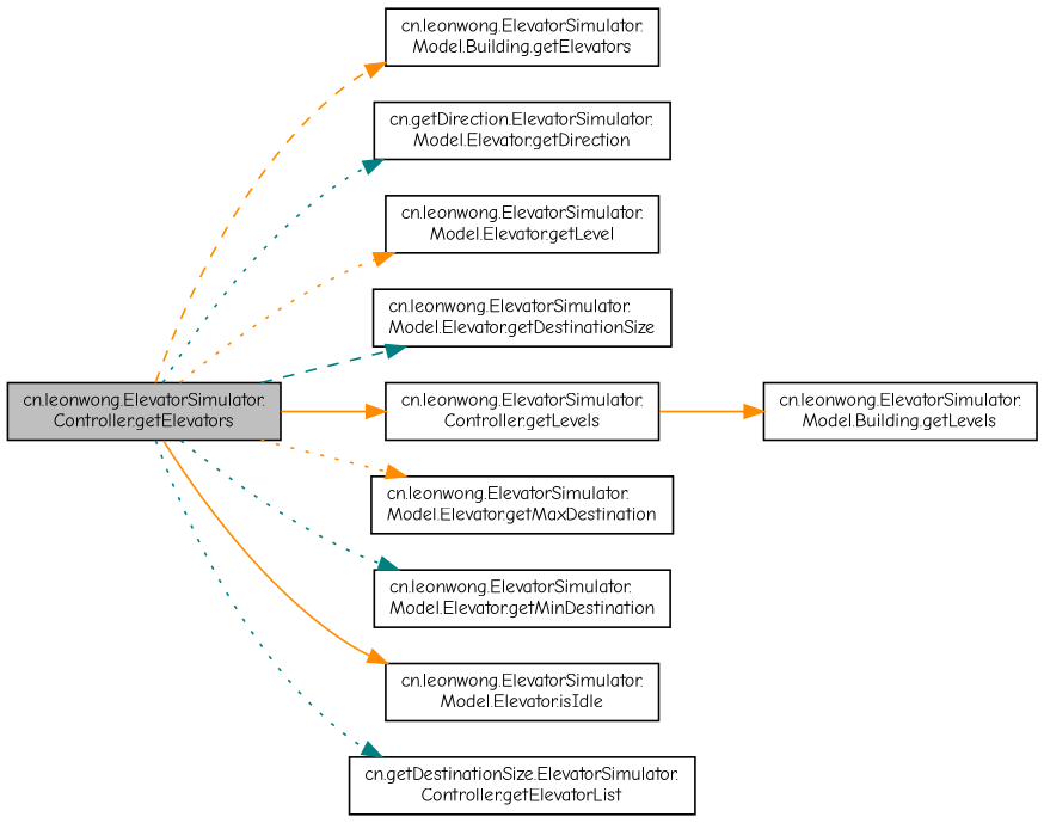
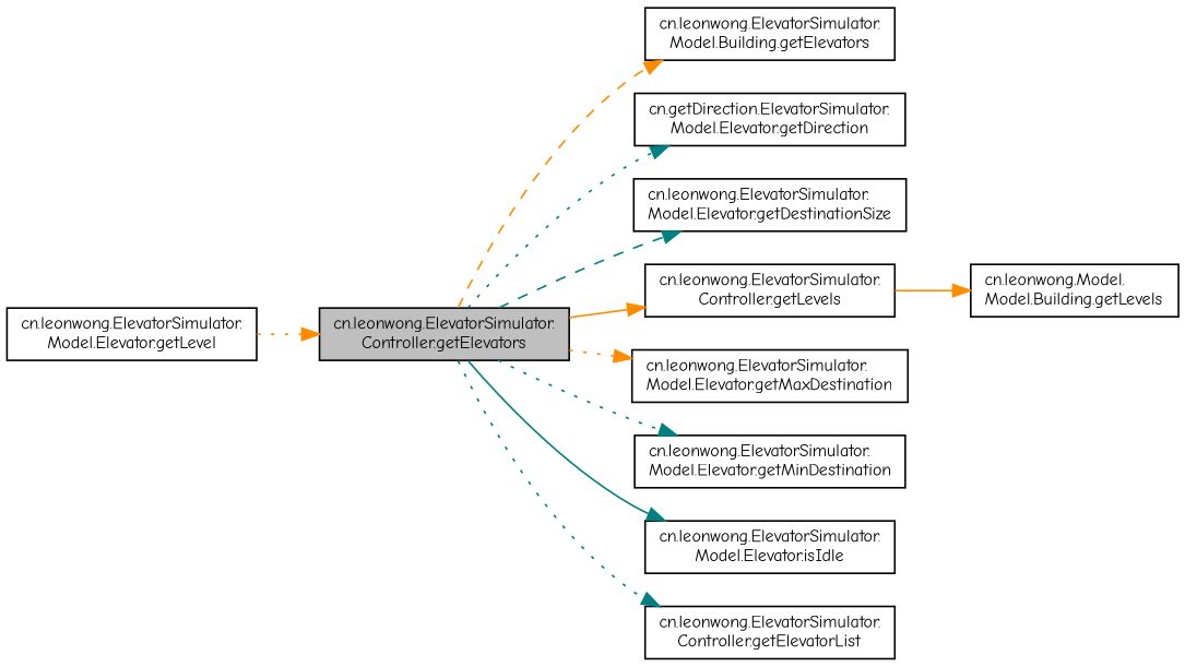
  digraph {
    fontname="Comic Neue"
    rankdir=LR
    node [color=black fillcolor=white fontname="Comic Neue" fontsize=10 shape=record style=filled]
    edge [color=darkorange fontname="Comic Neue" fontsize=10 labelfontname=Helvetica labelfontsize=10 style=dotted]
    n1 [fillcolor=grey75 fontcolor=black height=0.2 label="cn.leonwong.ElevatorSimulator.\lController.getElevators" width=0.4]
    n2 [height=0.2 label="cn.leonwong.ElevatorSimulator.\lModel.Building.getElevators" width=0.4]
    n3 [height=0.2 label="cn.getDirection.ElevatorSimulator.\lModel.Elevator.getDirection" width=0.4]
    n4 [height=0.2 label="cn.leonwong.ElevatorSimulator.\lModel.Elevator.getLevel" width=0.4]
    n5 [height=0.2 label="cn.leonwong.ElevatorSimulator.\lModel.Elevator.getDestinationSize" width=0.4]
    n6 [height=0.2 label="cn.leonwong.ElevatorSimulator.\lController.getLevels" width=0.4]
    n7 [height=0.2 label="cn.leonwong.ElevatorSimulator.\lModel.Elevator.getMaxDestination" width=0.4]
    n8 [height=0.2 label="cn.leonwong.ElevatorSimulator.\lModel.Elevator.getMinDestination" width=0.4]
    n9 [height=0.2 label="cn.leonwong.ElevatorSimulator.\lModel.Elevator.isIdle" width=0.4]
-   n10 [height=0.2 label="cn.getDestinationSize.ElevatorSimulator.\lController.getElevatorList" width=0.4]
-   n11 [height=0.2 label="cn.leonwong.ElevatorSimulator.\lModel.Building.getLevels" width=0.4]
+   n10 [height=0.2 label="cn.leonwong.ElevatorSimulator.\lController.getElevatorList" width=0.4]
+   n11 [height=0.2 label="cn.leonwong.Model.\lModel.Building.getLevels" width=0.4]
    n1 -> n2 [style=dashed]
    n1 -> n3 [color=teal]
-   n1 -> n4
+   n4 -> n1
    n1 -> n5 [color=teal style=dashed]
    n1 -> n6 [style=solid]
    n1 -> n7
    n1 -> n8 [color=teal]
-   n1 -> n9 [style=solid]
+   n1 -> n9 [color=teal style=solid]
    n1 -> n10 [color=teal]
    n6 -> n11 [style=solid]
  }
